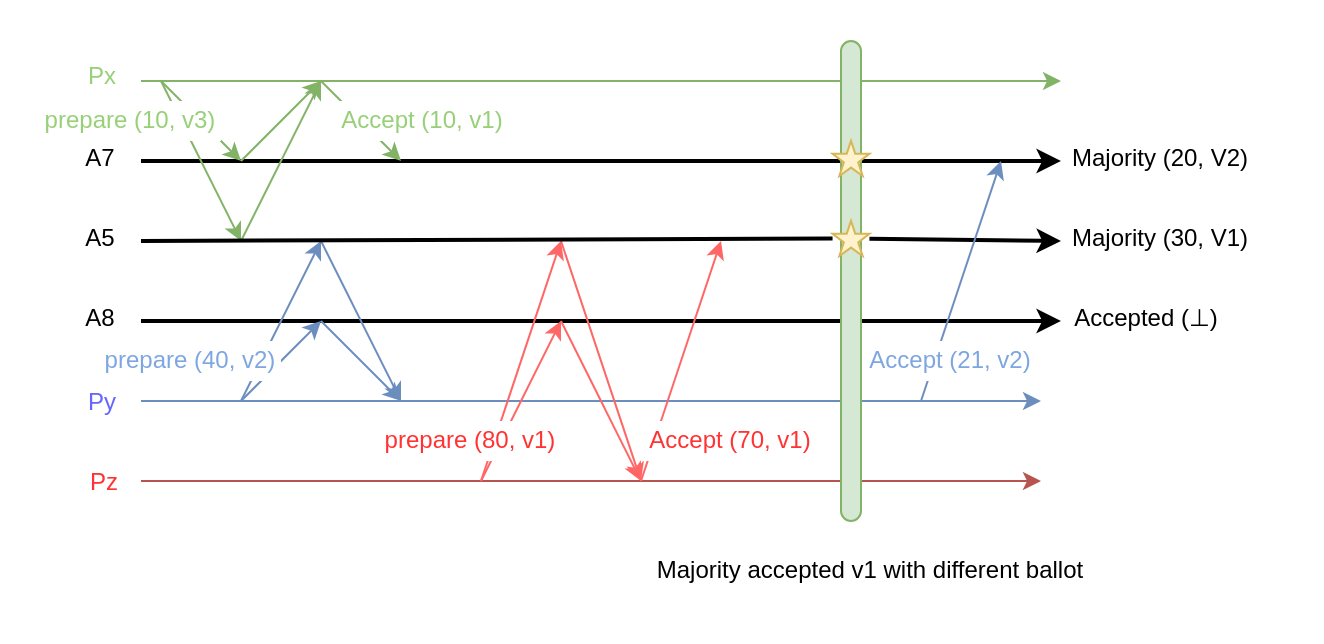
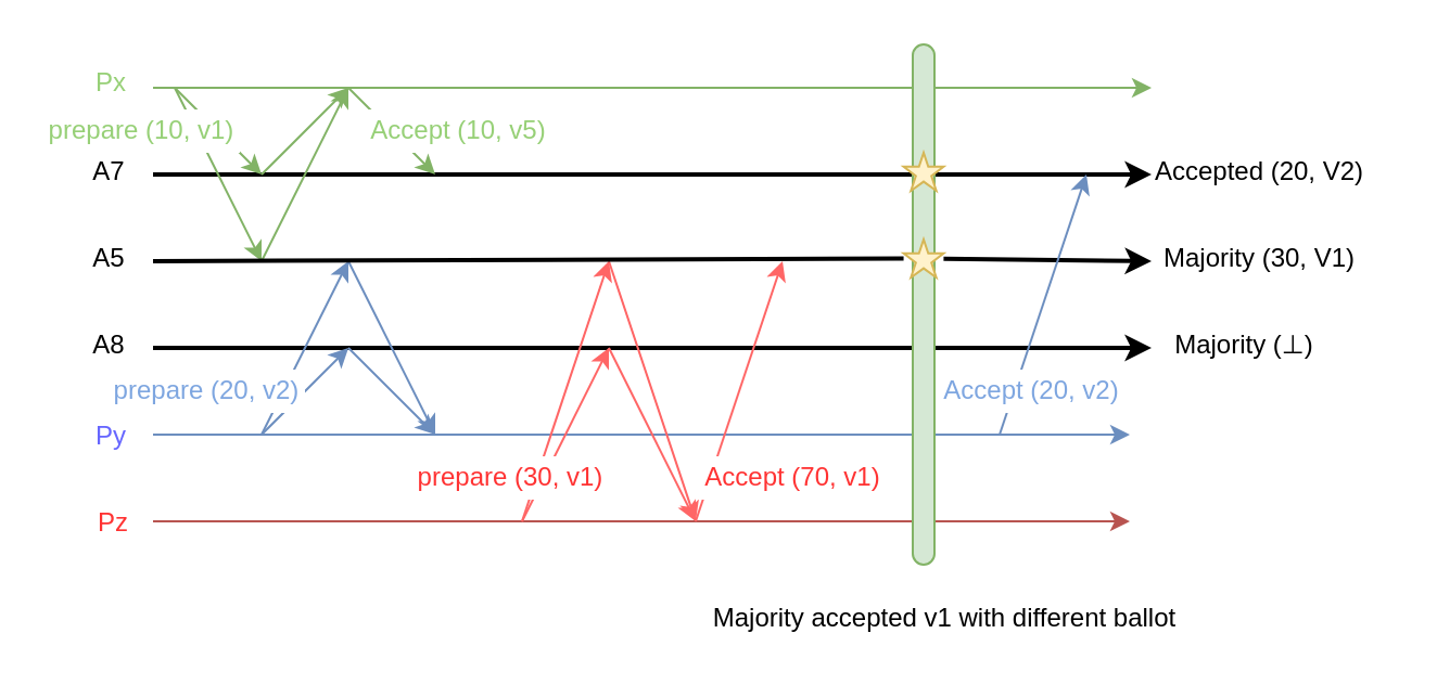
  <mxCell id="0" />
  <mxCell id="1" parent="0" />
  <mxCell id="2" value="" style="endArrow=classic;html=1;rounded=0;strokeWidth=2;" edge="1" parent="1"><mxGeometry width="50" height="50" relative="1" as="geometry"><mxPoint x="70" y="80" as="sourcePoint" /><mxPoint x="530" y="80" as="targetPoint" /></mxGeometry></mxCell>
  <mxCell id="3" value="" style="endArrow=classic;html=1;rounded=0;strokeWidth=2;startArrow=none;" edge="1" parent="1" source="31"><mxGeometry width="50" height="50" relative="1" as="geometry"><mxPoint x="70" y="120" as="sourcePoint" /><mxPoint x="530" y="120" as="targetPoint" /></mxGeometry></mxCell>
  <mxCell id="4" value="" style="endArrow=classic;html=1;rounded=0;strokeWidth=2;" edge="1" parent="1"><mxGeometry width="50" height="50" relative="1" as="geometry"><mxPoint x="70" y="160" as="sourcePoint" /><mxPoint x="530" y="160" as="targetPoint" /></mxGeometry></mxCell>
  <mxCell id="5" value="" style="endArrow=classic;html=1;rounded=0;strokeWidth=1;fillColor=#d5e8d4;strokeColor=#82b366;" edge="1" parent="1"><mxGeometry width="50" height="50" relative="1" as="geometry"><mxPoint x="70" y="40" as="sourcePoint" /><mxPoint x="530" y="40" as="targetPoint" /></mxGeometry></mxCell>
  <mxCell id="6" value="" style="endArrow=classic;html=1;rounded=0;strokeWidth=1;fillColor=#d5e8d4;strokeColor=#82b366;" edge="1" parent="1"><mxGeometry width="50" height="50" relative="1" as="geometry"><mxPoint x="80" y="40" as="sourcePoint" /><mxPoint x="120" y="80" as="targetPoint" /></mxGeometry></mxCell>
  <mxCell id="7" value="" style="endArrow=classic;html=1;rounded=0;strokeWidth=1;fillColor=#d5e8d4;strokeColor=#82b366;" edge="1" parent="1"><mxGeometry width="50" height="50" relative="1" as="geometry"><mxPoint x="120" y="80" as="sourcePoint" /><mxPoint x="160" y="40" as="targetPoint" /></mxGeometry></mxCell>
  <mxCell id="8" value="" style="endArrow=classic;html=1;rounded=0;strokeWidth=1;fillColor=#d5e8d4;strokeColor=#82b366;" edge="1" parent="1"><mxGeometry width="50" height="50" relative="1" as="geometry"><mxPoint x="80" y="40" as="sourcePoint" /><mxPoint x="120" y="120" as="targetPoint" /></mxGeometry></mxCell>
  <mxCell id="9" value="" style="endArrow=classic;html=1;rounded=0;strokeWidth=1;fillColor=#d5e8d4;strokeColor=#82b366;" edge="1" parent="1"><mxGeometry width="50" height="50" relative="1" as="geometry"><mxPoint x="120" y="120" as="sourcePoint" /><mxPoint x="160" y="40" as="targetPoint" /></mxGeometry></mxCell>
- <mxCell id="10" value="prepare (10, v3)" style="text;html=1;strokeColor=none;fillColor=default;align=center;verticalAlign=middle;whiteSpace=wrap;rounded=0;fontColor=#97D077;gradientColor=none;fillStyle=solid;" vertex="1" parent="1"><mxGeometry x="20" y="50" width="90" height="20" as="geometry" /></mxCell>
+ <mxCell id="10" value="prepare (10, v1)" style="text;html=1;strokeColor=none;fillColor=default;align=center;verticalAlign=middle;whiteSpace=wrap;rounded=0;fontColor=#97D077;gradientColor=none;fillStyle=solid;" vertex="1" parent="1"><mxGeometry x="20" y="50" width="90" height="20" as="geometry" /></mxCell>
  <mxCell id="11" value="" style="endArrow=classic;html=1;rounded=0;strokeWidth=1;fillColor=#d5e8d4;strokeColor=#82b366;" edge="1" parent="1"><mxGeometry width="50" height="50" relative="1" as="geometry"><mxPoint x="160" y="40" as="sourcePoint" /><mxPoint x="200" y="80" as="targetPoint" /></mxGeometry></mxCell>
- <mxCell id="12" value="Accept (10, v1)" style="text;html=1;strokeColor=none;fillColor=default;align=center;verticalAlign=middle;whiteSpace=wrap;rounded=0;fontColor=#97D077;gradientColor=none;fillStyle=solid;" vertex="1" parent="1"><mxGeometry x="166" y="50" width="90" height="20" as="geometry" /></mxCell>
+ <mxCell id="12" value="Accept (10, v5)" style="text;html=1;strokeColor=none;fillColor=default;align=center;verticalAlign=middle;whiteSpace=wrap;rounded=0;fontColor=#97D077;gradientColor=none;fillStyle=solid;" vertex="1" parent="1"><mxGeometry x="166" y="50" width="90" height="20" as="geometry" /></mxCell>
  <mxCell id="13" value="" style="endArrow=classic;html=1;rounded=0;fontColor=#97D077;strokeWidth=1;fillColor=#dae8fc;strokeColor=#6c8ebf;" edge="1" parent="1"><mxGeometry width="50" height="50" relative="1" as="geometry"><mxPoint x="70" y="200" as="sourcePoint" /><mxPoint x="520" y="200" as="targetPoint" /></mxGeometry></mxCell>
  <mxCell id="14" value="" style="endArrow=classic;html=1;rounded=0;fontColor=#97D077;strokeWidth=1;fillColor=#dae8fc;strokeColor=#6c8ebf;" edge="1" parent="1"><mxGeometry width="50" height="50" relative="1" as="geometry"><mxPoint x="120" y="200" as="sourcePoint" /><mxPoint x="160" y="120" as="targetPoint" /></mxGeometry></mxCell>
  <mxCell id="15" value="" style="endArrow=classic;html=1;rounded=0;fontColor=#97D077;strokeWidth=1;fillColor=#dae8fc;strokeColor=#6c8ebf;" edge="1" parent="1"><mxGeometry width="50" height="50" relative="1" as="geometry"><mxPoint x="120" y="200" as="sourcePoint" /><mxPoint x="160" y="160" as="targetPoint" /></mxGeometry></mxCell>
  <mxCell id="16" value="" style="endArrow=classic;html=1;rounded=0;fontColor=#97D077;strokeWidth=1;fillColor=#dae8fc;strokeColor=#6c8ebf;" edge="1" parent="1"><mxGeometry width="50" height="50" relative="1" as="geometry"><mxPoint x="160" y="160" as="sourcePoint" /><mxPoint x="200" y="200" as="targetPoint" /></mxGeometry></mxCell>
  <mxCell id="17" value="" style="endArrow=classic;html=1;rounded=0;fontColor=#97D077;strokeWidth=1;fillColor=#dae8fc;strokeColor=#6c8ebf;" edge="1" parent="1"><mxGeometry width="50" height="50" relative="1" as="geometry"><mxPoint x="160" y="120" as="sourcePoint" /><mxPoint x="200" y="200" as="targetPoint" /></mxGeometry></mxCell>
- <mxCell id="18" value="prepare (40, v2)" style="text;html=1;strokeColor=none;fillColor=default;align=center;verticalAlign=middle;whiteSpace=wrap;rounded=0;fontColor=#7EA6E0;gradientColor=none;fillStyle=solid;" vertex="1" parent="1"><mxGeometry x="50" y="170" width="90" height="20" as="geometry" /></mxCell>
+ <mxCell id="18" value="prepare (20, v2)" style="text;html=1;strokeColor=none;fillColor=default;align=center;verticalAlign=middle;whiteSpace=wrap;rounded=0;fontColor=#7EA6E0;gradientColor=none;fillStyle=solid;" vertex="1" parent="1"><mxGeometry x="50" y="170" width="90" height="20" as="geometry" /></mxCell>
  <mxCell id="19" value="" style="endArrow=classic;html=1;rounded=0;fontColor=#FFFF99;strokeWidth=1;fillColor=#f8cecc;strokeColor=#b85450;" edge="1" parent="1"><mxGeometry width="50" height="50" relative="1" as="geometry"><mxPoint x="70" y="240" as="sourcePoint" /><mxPoint x="520" y="240" as="targetPoint" /></mxGeometry></mxCell>
  <mxCell id="20" value="" style="endArrow=classic;html=1;rounded=0;fontColor=#FFFF99;strokeWidth=1;fillColor=#f8cecc;strokeColor=#FF6666;" edge="1" parent="1"><mxGeometry width="50" height="50" relative="1" as="geometry"><mxPoint x="240" y="240" as="sourcePoint" /><mxPoint x="280" y="120" as="targetPoint" /></mxGeometry></mxCell>
  <mxCell id="21" value="" style="endArrow=classic;html=1;rounded=0;fontColor=#FFFF99;strokeWidth=1;fillColor=#f8cecc;strokeColor=#FF6666;" edge="1" parent="1"><mxGeometry width="50" height="50" relative="1" as="geometry"><mxPoint x="240" y="240" as="sourcePoint" /><mxPoint x="280" y="160" as="targetPoint" /></mxGeometry></mxCell>
  <mxCell id="22" value="" style="endArrow=classic;html=1;rounded=0;fontColor=#FFFF99;strokeWidth=1;fillColor=#f8cecc;strokeColor=#FF6666;" edge="1" parent="1"><mxGeometry width="50" height="50" relative="1" as="geometry"><mxPoint x="280" y="160" as="sourcePoint" /><mxPoint x="320" y="240" as="targetPoint" /></mxGeometry></mxCell>
  <mxCell id="23" value="" style="endArrow=classic;html=1;rounded=0;fontColor=#FFFF99;strokeWidth=1;fillColor=#f8cecc;strokeColor=#FF6666;" edge="1" parent="1"><mxGeometry width="50" height="50" relative="1" as="geometry"><mxPoint x="280" y="120" as="sourcePoint" /><mxPoint x="320" y="240" as="targetPoint" /></mxGeometry></mxCell>
- <mxCell id="24" value="&lt;font color=&quot;#ff3333&quot;&gt;prepare (80, v1)&lt;/font&gt;" style="text;html=1;strokeColor=none;fillColor=default;align=center;verticalAlign=middle;whiteSpace=wrap;rounded=0;fontColor=#7EA6E0;gradientColor=none;fillStyle=solid;" vertex="1" parent="1"><mxGeometry x="190" y="210" width="90" height="20" as="geometry" /></mxCell>
+ <mxCell id="24" value="&lt;font color=&quot;#ff3333&quot;&gt;prepare (30, v1)&lt;/font&gt;" style="text;html=1;strokeColor=none;fillColor=default;align=center;verticalAlign=middle;whiteSpace=wrap;rounded=0;fontColor=#7EA6E0;gradientColor=none;fillStyle=solid;" vertex="1" parent="1"><mxGeometry x="190" y="210" width="90" height="20" as="geometry" /></mxCell>
  <mxCell id="25" value="" style="endArrow=classic;html=1;rounded=0;fontColor=#FFFF99;strokeWidth=1;fillColor=#f8cecc;strokeColor=#FF6666;" edge="1" parent="1"><mxGeometry width="50" height="50" relative="1" as="geometry"><mxPoint x="320" y="240" as="sourcePoint" /><mxPoint x="360" y="120" as="targetPoint" /></mxGeometry></mxCell>
  <mxCell id="26" value="&lt;font color=&quot;#ff3333&quot;&gt;Accept (70, v1)&lt;/font&gt;" style="text;html=1;strokeColor=none;fillColor=default;align=center;verticalAlign=middle;whiteSpace=wrap;rounded=0;fontColor=#7EA6E0;gradientColor=none;fillStyle=solid;" vertex="1" parent="1"><mxGeometry x="320" y="210" width="90" height="20" as="geometry" /></mxCell>
  <mxCell id="27" value="" style="endArrow=classic;html=1;rounded=0;fontColor=#97D077;strokeWidth=1;fillColor=#dae8fc;strokeColor=#6c8ebf;" edge="1" parent="1"><mxGeometry width="50" height="50" relative="1" as="geometry"><mxPoint x="460" y="200" as="sourcePoint" /><mxPoint x="500" y="80" as="targetPoint" /></mxGeometry></mxCell>
- <mxCell id="28" value="Accept (21, v2)" style="text;html=1;strokeColor=none;fillColor=default;align=center;verticalAlign=middle;whiteSpace=wrap;rounded=0;fontColor=#7EA6E0;gradientColor=none;fillStyle=solid;" vertex="1" parent="1"><mxGeometry x="430" y="170" width="90" height="20" as="geometry" /></mxCell>
+ <mxCell id="28" value="Accept (20, v2)" style="text;html=1;strokeColor=none;fillColor=default;align=center;verticalAlign=middle;whiteSpace=wrap;rounded=0;fontColor=#7EA6E0;gradientColor=none;fillStyle=solid;" vertex="1" parent="1"><mxGeometry x="430" y="170" width="90" height="20" as="geometry" /></mxCell>
  <mxCell id="29" value="" style="rounded=1;whiteSpace=wrap;html=1;fillStyle=solid;fillColor=#d5e8d4;arcSize=50;strokeColor=#82b366;" vertex="1" parent="1"><mxGeometry x="420" y="20" width="10" height="240" as="geometry" /></mxCell>
  <mxCell id="30" value="" style="verticalLabelPosition=bottom;verticalAlign=top;html=1;shape=mxgraph.basic.star;fillStyle=solid;fillColor=#fff2cc;strokeColor=#d6b656;" vertex="1" parent="1"><mxGeometry x="415.79" y="70" width="18.42" height="17.5" as="geometry" /></mxCell>
  <mxCell id="31" value="" style="verticalLabelPosition=bottom;verticalAlign=top;html=1;shape=mxgraph.basic.star;fillStyle=solid;fillColor=#fff2cc;strokeColor=#d6b656;" vertex="1" parent="1"><mxGeometry x="415.79" y="110" width="18.42" height="17.5" as="geometry" /></mxCell>
  <mxCell id="32" value="" style="endArrow=none;html=1;rounded=0;strokeWidth=2;" edge="1" parent="1" target="31"><mxGeometry width="50" height="50" relative="1" as="geometry"><mxPoint x="70" y="120" as="sourcePoint" /><mxPoint x="520" y="120" as="targetPoint" /></mxGeometry></mxCell>
- <mxCell id="33" value="Majority (20, V2)" style="text;html=1;strokeColor=none;fillColor=none;align=center;verticalAlign=middle;whiteSpace=wrap;rounded=0;fillStyle=solid;fontColor=#000000;" vertex="1" parent="1"><mxGeometry x="520" y="63.75" width="120" height="30" as="geometry" /></mxCell>
- <mxCell id="34" value="Accepted (⊥)" style="text;html=1;strokeColor=none;fillColor=none;align=center;verticalAlign=middle;whiteSpace=wrap;rounded=0;fillStyle=solid;fontColor=#000000;" vertex="1" parent="1"><mxGeometry x="513" y="144" width="120" height="30" as="geometry" /></mxCell>
+ <mxCell id="33" value="Accepted (20, V2)" style="text;html=1;strokeColor=none;fillColor=none;align=center;verticalAlign=middle;whiteSpace=wrap;rounded=0;fillStyle=solid;fontColor=#000000;" vertex="1" parent="1"><mxGeometry x="520" y="63.75" width="120" height="30" as="geometry" /></mxCell>
+ <mxCell id="34" value="Majority (⊥)" style="text;html=1;strokeColor=none;fillColor=none;align=center;verticalAlign=middle;whiteSpace=wrap;rounded=0;fillStyle=solid;fontColor=#000000;" vertex="1" parent="1"><mxGeometry x="513" y="144" width="120" height="30" as="geometry" /></mxCell>
  <mxCell id="35" value="Majority (30, V1)" style="text;html=1;strokeColor=none;fillColor=none;align=center;verticalAlign=middle;whiteSpace=wrap;rounded=0;fillStyle=solid;fontColor=#000000;" vertex="1" parent="1"><mxGeometry x="520" y="103.75" width="120" height="30" as="geometry" /></mxCell>
  <mxCell id="36" value="Majority accepted v1 with different ballot" style="text;html=1;strokeColor=none;fillColor=none;align=center;verticalAlign=middle;whiteSpace=wrap;rounded=0;fillStyle=solid;fontColor=#000000;" vertex="1" parent="1"><mxGeometry x="320" y="270" width="230" height="30" as="geometry" /></mxCell>
  <mxCell id="37" value="A7" style="text;html=1;strokeColor=none;fillColor=none;align=center;verticalAlign=middle;whiteSpace=wrap;rounded=0;fillStyle=solid;fontColor=#000000;" vertex="1" parent="1"><mxGeometry x="20" y="63.75" width="60" height="30" as="geometry" /></mxCell>
  <mxCell id="38" value="A5" style="text;html=1;strokeColor=none;fillColor=none;align=center;verticalAlign=middle;whiteSpace=wrap;rounded=0;fillStyle=solid;fontColor=#000000;" vertex="1" parent="1"><mxGeometry x="20" y="103.75" width="60" height="30" as="geometry" /></mxCell>
  <mxCell id="39" value="A8" style="text;html=1;strokeColor=none;fillColor=none;align=center;verticalAlign=middle;whiteSpace=wrap;rounded=0;fillStyle=solid;fontColor=#000000;" vertex="1" parent="1"><mxGeometry x="20" y="144" width="60" height="30" as="geometry" /></mxCell>
  <mxCell id="40" value="Px" style="text;html=1;strokeColor=none;fillColor=none;align=center;verticalAlign=middle;whiteSpace=wrap;rounded=0;fillStyle=solid;fontColor=#97D077;" vertex="1" parent="1"><mxGeometry x="21" y="23" width="60" height="30" as="geometry" /></mxCell>
  <mxCell id="41" value="&lt;font color=&quot;#6666ff&quot;&gt;Py&lt;/font&gt;" style="text;html=1;strokeColor=none;fillColor=none;align=center;verticalAlign=middle;whiteSpace=wrap;rounded=0;fillStyle=solid;fontColor=#000000;" vertex="1" parent="1"><mxGeometry x="21" y="186" width="60" height="30" as="geometry" /></mxCell>
  <mxCell id="42" value="&lt;font color=&quot;#ff3333&quot;&gt;Pz&lt;/font&gt;" style="text;html=1;strokeColor=none;fillColor=none;align=center;verticalAlign=middle;whiteSpace=wrap;rounded=0;fillStyle=solid;fontColor=#000000;" vertex="1" parent="1"><mxGeometry x="22" y="226" width="60" height="30" as="geometry" /></mxCell>
